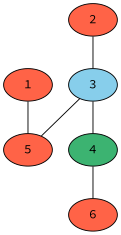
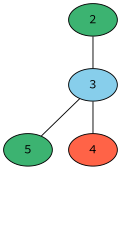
  graph {
    fontname="Source Code Pro"
    node [fillcolor=mediumseagreen fontname="Source Code Pro" style=filled]
    edge [fontname="Source Code Pro"]
-   1 [fillcolor=tomato]
-   5 [fillcolor=tomato]
+   5
    3 [fillcolor=skyblue]
-   2 [fillcolor=tomato]
-   6 [fillcolor=tomato]
-   4
-   1 -- 5
+   2
+   4 [fillcolor=tomato]
    3 -- 5
    3 -- 4
    2 -- 3
-   4 -- 6
  }
